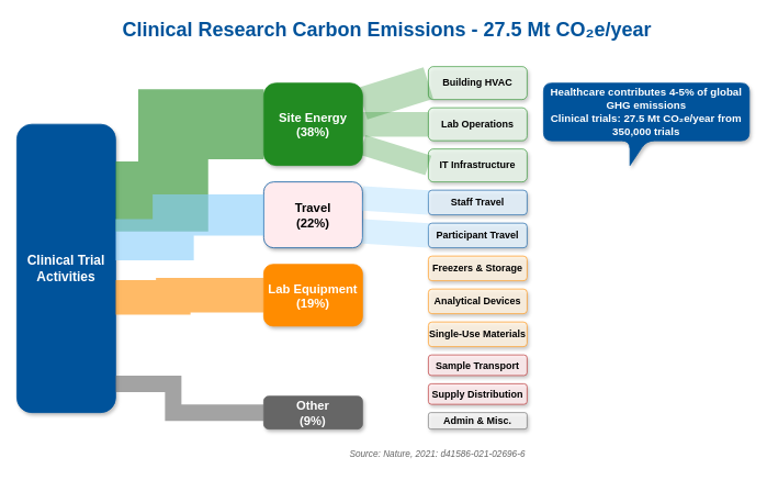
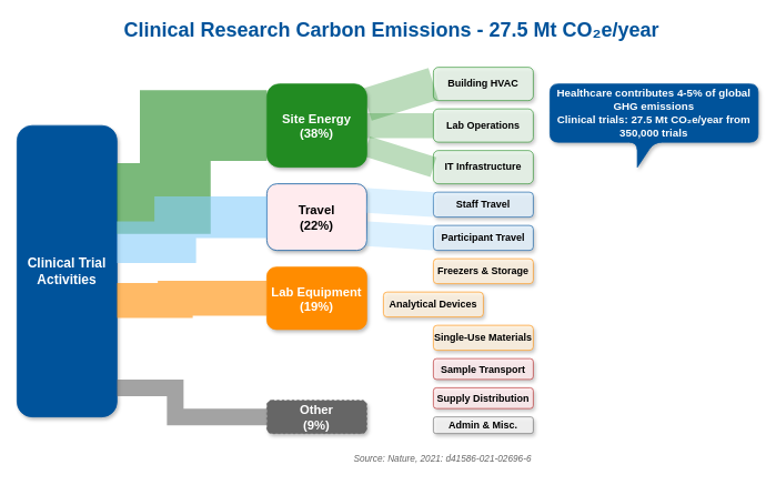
  <mxCell id="0" />
  <mxCell id="1" parent="0" />
  <mxCell id="2" value="&lt;font style=&quot;font-size: 24px;&quot; face=&quot;Arial&quot;&gt;&lt;b&gt;Clinical Research Carbon Emissions - 27.5 Mt CO₂e/year&lt;/b&gt;&lt;/font&gt;" style="text;html=1;strokeColor=none;fillColor=none;align=center;verticalAlign=middle;whiteSpace=wrap;rounded=0;fontColor=#00539B;shadow=0;" parent="1" vertex="1"><mxGeometry x="140" y="20" width="660" height="30" as="geometry" /></mxCell>
  <mxCell id="3" value="&lt;font style=&quot;font-size: 16px;&quot; face=&quot;Arial&quot;&gt;&lt;b&gt;Clinical Trial&lt;br&gt;Activities&lt;/b&gt;&lt;/font&gt;" style="rounded=1;whiteSpace=wrap;html=1;fillColor=#00539B;strokeColor=#00539B;fontColor=#FFFFFF;shadow=1;glass=0;" parent="1" vertex="1"><mxGeometry x="20" y="150" width="120" height="350" as="geometry" /></mxCell>
  <mxCell id="4" value="&lt;font style=&quot;font-size: 15px;&quot; face=&quot;Arial&quot;&gt;&lt;b&gt;Site Energy&lt;br&gt;(38%)&lt;/b&gt;&lt;/font&gt;" style="rounded=1;whiteSpace=wrap;html=1;fillColor=#228B22;strokeColor=#228B22;fontColor=#FFFFFF;shadow=1;" parent="1" vertex="1"><mxGeometry x="320" y="100" width="120" height="100" as="geometry" /></mxCell>
  <mxCell id="5" value="&lt;font style=&quot;font-size: 15px;&quot; face=&quot;Arial&quot;&gt;&lt;b&gt;Travel&lt;br&gt;(22%)&lt;/b&gt;&lt;/font&gt;" style="rounded=1;whiteSpace=wrap;html=1;fillColor=#ffebee;strokeColor=#00539B;fontColor=#000000;shadow=1;" parent="1" vertex="1"><mxGeometry x="320" y="220" width="120" height="80" as="geometry" /></mxCell>
  <mxCell id="6" value="&lt;font style=&quot;font-size: 15px;&quot; face=&quot;Arial&quot;&gt;&lt;b&gt;Lab Equipment&lt;br&gt;(19%)&lt;/b&gt;&lt;/font&gt;" style="rounded=1;whiteSpace=wrap;html=1;fillColor=#FF8C00;strokeColor=#FF8C00;fontColor=#FFFFFF;shadow=1;" parent="1" vertex="1"><mxGeometry x="320" y="320" width="120" height="75" as="geometry" /></mxCell>
- <mxCell id="7" value="&lt;font style=&quot;font-size: 15px;&quot; face=&quot;Arial&quot;&gt;&lt;b&gt;Other&lt;br&gt;(9%)&lt;/b&gt;&lt;/font&gt;" style="rounded=1;whiteSpace=wrap;html=1;fillColor=#666666;strokeColor=#666666;fontColor=#FFFFFF;shadow=1;" parent="1" vertex="1"><mxGeometry x="320" y="480" width="120" height="40" as="geometry" /></mxCell>
+ <mxCell id="7" value="&lt;font style=&quot;font-size: 15px;&quot; face=&quot;Arial&quot;&gt;&lt;b&gt;Other&lt;br&gt;(9%)&lt;/b&gt;&lt;/font&gt;" style="rounded=1;whiteSpace=wrap;html=1;fillColor=#666666;strokeColor=#666666;fontColor=#FFFFFF;shadow=1;dashed=1;" parent="1" vertex="1"><mxGeometry x="320" y="480" width="120" height="40" as="geometry" /></mxCell>
  <mxCell id="8" value="" style="endArrow=none;html=1;rounded=0;strokeWidth=85;strokeColor=#228B22;endFill=0;opacity=60;edgeStyle=orthogonalEdgeStyle;entryX=0;entryY=0.5;entryDx=0;entryDy=0;exitX=1;exitY=0.25;exitDx=0;exitDy=0;" parent="1" source="3" target="4" edge="1"><mxGeometry width="50" height="50" relative="1" as="geometry"><mxPoint x="440" y="370" as="sourcePoint" /><mxPoint x="490" y="320" as="targetPoint" /><Array as="points"><mxPoint x="210" y="238" /><mxPoint x="210" y="150" /></Array></mxGeometry></mxCell>
  <mxCell id="9" value="" style="endArrow=none;html=1;rounded=0;strokeWidth=50;strokeColor=#87CEFA;endFill=0;opacity=60;edgeStyle=orthogonalEdgeStyle;entryX=0;entryY=0.5;entryDx=0;entryDy=0;exitX=1;exitY=0.4;exitDx=0;exitDy=0;" parent="1" source="3" target="5" edge="1"><mxGeometry width="50" height="50" relative="1" as="geometry"><mxPoint x="440" y="370" as="sourcePoint" /><mxPoint x="490" y="320" as="targetPoint" /><Array as="points"><mxPoint x="210" y="290" /><mxPoint x="210" y="260" /></Array></mxGeometry></mxCell>
  <mxCell id="10" value="" style="endArrow=none;html=1;rounded=0;strokeWidth=42;strokeColor=#FF8C00;endFill=0;opacity=60;edgeStyle=orthogonalEdgeStyle;entryX=0;entryY=0.5;entryDx=0;entryDy=0;exitX=1;exitY=0.6;exitDx=0;exitDy=0;" parent="1" source="3" target="6" edge="1"><mxGeometry width="50" height="50" relative="1" as="geometry"><mxPoint x="150" y="350" as="sourcePoint" /><mxPoint x="490" y="320" as="targetPoint" /><Array as="points"><mxPoint x="210" y="360" /><mxPoint x="210" y="358" /></Array></mxGeometry></mxCell>
  <mxCell id="11" value="" style="endArrow=none;html=1;rounded=0;strokeWidth=20;strokeColor=#666666;endFill=0;opacity=60;edgeStyle=orthogonalEdgeStyle;entryX=0;entryY=0.5;entryDx=0;entryDy=0;exitX=1;exitY=0.9;exitDx=0;exitDy=0;" parent="1" source="3" target="7" edge="1"><mxGeometry width="50" height="50" relative="1" as="geometry"><mxPoint x="440" y="370" as="sourcePoint" /><mxPoint x="490" y="320" as="targetPoint" /><Array as="points"><mxPoint x="210" y="465" /><mxPoint x="210" y="500" /></Array></mxGeometry></mxCell>
  <mxCell id="12" value="&lt;font style=&quot;font-size: 12px;&quot; face=&quot;Arial&quot;&gt;&lt;b&gt;Building HVAC&lt;/b&gt;&lt;/font&gt;" style="rounded=1;whiteSpace=wrap;html=1;fillColor=#E8F5E9;strokeColor=#228B22;fontColor=#000000;opacity=80;shadow=1;" parent="1" vertex="1"><mxGeometry x="520" y="80" width="120" height="40" as="geometry" /></mxCell>
  <mxCell id="13" value="&lt;font style=&quot;font-size: 12px;&quot; face=&quot;Arial&quot;&gt;&lt;b&gt;Lab Operations&lt;/b&gt;&lt;/font&gt;" style="rounded=1;whiteSpace=wrap;html=1;fillColor=#E8F5E9;strokeColor=#228B22;fontColor=#000000;opacity=80;shadow=1;" parent="1" vertex="1"><mxGeometry x="520" y="130" width="120" height="40" as="geometry" /></mxCell>
  <mxCell id="14" value="&lt;font style=&quot;font-size: 12px;&quot; face=&quot;Arial&quot;&gt;&lt;b&gt;IT Infrastructure&lt;/b&gt;&lt;/font&gt;" style="rounded=1;whiteSpace=wrap;html=1;fillColor=#E8F5E9;strokeColor=#228B22;fontColor=#000000;opacity=80;shadow=1;" parent="1" vertex="1"><mxGeometry x="520" y="180" width="120" height="40" as="geometry" /></mxCell>
  <mxCell id="15" value="&lt;font style=&quot;font-size: 12px;&quot; face=&quot;Arial&quot;&gt;&lt;b&gt;Staff Travel&lt;/b&gt;&lt;/font&gt;" style="rounded=1;whiteSpace=wrap;html=1;fillColor=#E3F2FD;strokeColor=#00539B;fontColor=#000000;opacity=80;shadow=1;" parent="1" vertex="1"><mxGeometry x="520" y="230" width="120" height="30" as="geometry" /></mxCell>
  <mxCell id="16" value="&lt;font style=&quot;font-size: 12px;&quot; face=&quot;Arial&quot;&gt;&lt;b&gt;Participant Travel&lt;/b&gt;&lt;/font&gt;" style="rounded=1;whiteSpace=wrap;html=1;fillColor=#E3F2FD;strokeColor=#00539B;fontColor=#000000;opacity=80;shadow=1;" parent="1" vertex="1"><mxGeometry x="520" y="270" width="120" height="30" as="geometry" /></mxCell>
  <mxCell id="17" value="&lt;font style=&quot;font-size: 12px;&quot; face=&quot;Arial&quot;&gt;&lt;b&gt;Freezers &amp; Storage&lt;/b&gt;&lt;/font&gt;" style="rounded=1;whiteSpace=wrap;html=1;fillColor=#FFF3E0;strokeColor=#FF8C00;fontColor=#000000;opacity=80;shadow=1;" parent="1" vertex="1"><mxGeometry x="520" y="310" width="120" height="30" as="geometry" /></mxCell>
- <mxCell id="18" value="&lt;font style=&quot;font-size: 12px;&quot; face=&quot;Arial&quot;&gt;&lt;b&gt;Analytical Devices&lt;/b&gt;&lt;/font&gt;" style="rounded=1;whiteSpace=wrap;html=1;fillColor=#FFF3E0;strokeColor=#FF8C00;fontColor=#000000;opacity=80;shadow=1;" parent="1" vertex="1"><mxGeometry x="520" y="350" width="120" height="30" as="geometry" /></mxCell>
+ <mxCell id="18" value="&lt;font style=&quot;font-size: 12px;&quot; face=&quot;Arial&quot;&gt;&lt;b&gt;Analytical Devices&lt;/b&gt;&lt;/font&gt;" style="rounded=1;whiteSpace=wrap;html=1;fillColor=#FFF3E0;strokeColor=#FF8C00;fontColor=#000000;opacity=80;shadow=1;" parent="1" vertex="1"><mxGeometry x="460" y="350" width="120" height="30" as="geometry" /></mxCell>
  <mxCell id="19" value="&lt;font style=&quot;font-size: 12px;&quot; face=&quot;Arial&quot;&gt;&lt;b&gt;Single-Use Materials&lt;/b&gt;&lt;/font&gt;" style="rounded=1;whiteSpace=wrap;html=1;fillColor=#FFF3E0;strokeColor=#FF8C00;fontColor=#000000;opacity=80;shadow=1;" parent="1" vertex="1"><mxGeometry x="520" y="390" width="120" height="30" as="geometry" /></mxCell>
  <mxCell id="20" value="&lt;font style=&quot;font-size: 12px;&quot; face=&quot;Arial&quot;&gt;&lt;b&gt;Sample Transport&lt;/b&gt;&lt;/font&gt;" style="rounded=1;whiteSpace=wrap;html=1;fillColor=#FFEBEE;strokeColor=#B22222;fontColor=#000000;opacity=80;shadow=1;" parent="1" vertex="1"><mxGeometry x="520" y="430" width="120" height="25" as="geometry" /></mxCell>
  <mxCell id="21" value="&lt;font style=&quot;font-size: 12px;&quot; face=&quot;Arial&quot;&gt;&lt;b&gt;Supply Distribution&lt;/b&gt;&lt;/font&gt;" style="rounded=1;whiteSpace=wrap;html=1;fillColor=#FFEBEE;strokeColor=#B22222;fontColor=#000000;opacity=80;shadow=1;" parent="1" vertex="1"><mxGeometry x="520" y="465" width="120" height="25" as="geometry" /></mxCell>
  <mxCell id="22" value="&lt;font style=&quot;font-size: 12px;&quot; face=&quot;Arial&quot;&gt;&lt;b&gt;Admin &amp; Misc.&lt;/b&gt;&lt;/font&gt;" style="rounded=1;whiteSpace=wrap;html=1;fillColor=#F5F5F5;strokeColor=#666666;fontColor=#000000;opacity=80;shadow=1;" parent="1" vertex="1"><mxGeometry x="520" y="500" width="120" height="20" as="geometry" /></mxCell>
  <mxCell id="23" value="" style="endArrow=none;html=1;rounded=0;strokeWidth=40;strokeColor=#228B22;endFill=0;opacity=30;entryX=0;entryY=0.5;entryDx=0;entryDy=0;exitX=1;exitY=0.25;exitDx=0;exitDy=0;" parent="1" source="4" target="12" edge="1"><mxGeometry width="50" height="50" relative="1" as="geometry"><mxPoint x="440" y="370" as="sourcePoint" /><mxPoint x="490" y="320" as="targetPoint" /></mxGeometry></mxCell>
  <mxCell id="24" value="" style="endArrow=none;html=1;rounded=0;strokeWidth=30;strokeColor=#228B22;endFill=0;opacity=30;entryX=0;entryY=0.5;entryDx=0;entryDy=0;exitX=1;exitY=0.5;exitDx=0;exitDy=0;" parent="1" source="4" target="13" edge="1"><mxGeometry width="50" height="50" relative="1" as="geometry"><mxPoint x="440" y="370" as="sourcePoint" /><mxPoint x="490" y="320" as="targetPoint" /></mxGeometry></mxCell>
  <mxCell id="25" value="" style="endArrow=none;html=1;rounded=0;strokeWidth=25;strokeColor=#228B22;endFill=0;opacity=30;entryX=0;entryY=0.5;entryDx=0;entryDy=0;exitX=1;exitY=0.75;exitDx=0;exitDy=0;" parent="1" source="4" target="14" edge="1"><mxGeometry width="50" height="50" relative="1" as="geometry"><mxPoint x="440" y="370" as="sourcePoint" /><mxPoint x="490" y="320" as="targetPoint" /></mxGeometry></mxCell>
  <mxCell id="26" value="" style="endArrow=none;html=1;rounded=0;strokeWidth=30;strokeColor=#87CEFA;endFill=0;opacity=30;entryX=0;entryY=0.5;entryDx=0;entryDy=0;exitX=1;exitY=0.25;exitDx=0;exitDy=0;" parent="1" source="5" target="15" edge="1"><mxGeometry width="50" height="50" relative="1" as="geometry"><mxPoint x="440" y="370" as="sourcePoint" /><mxPoint x="490" y="320" as="targetPoint" /></mxGeometry></mxCell>
  <mxCell id="27" value="" style="endArrow=none;html=1;rounded=0;strokeWidth=30;strokeColor=#87CEFA;endFill=0;opacity=30;entryX=0;entryY=0.5;entryDx=0;entryDy=0;exitX=1;exitY=0.75;exitDx=0;exitDy=0;" parent="1" source="5" target="16" edge="1"><mxGeometry width="50" height="50" relative="1" as="geometry"><mxPoint x="440" y="370" as="sourcePoint" /><mxPoint x="490" y="320" as="targetPoint" /></mxGeometry></mxCell>
  <mxCell id="28" value="Source: Nature, 2021: d41586-021-02696-6" style="text;html=1;strokeColor=none;fillColor=none;align=right;verticalAlign=middle;whiteSpace=wrap;rounded=0;fontColor=#666666;fontSize=11;fontStyle=2;fontFamily=Arial;" parent="1" vertex="1"><mxGeometry x="390" y="540" width="250" height="20" as="geometry" /></mxCell>
  <mxCell id="29" value="Healthcare contributes 4-5% of global GHG emissions&#10;Clinical trials: 27.5 Mt CO₂e/year from 350,000 trials" style="shape=callout;whiteSpace=wrap;html=1;perimeter=calloutPerimeter;position2=0.42;fillColor=#00539B;fontColor=#FFFFFF;strokeColor=#00539B;base=20;size=30;position=0.42;fontFamily=Arial;fontStyle=1;fontSize=13;rounded=1;shadow=1;" parent="1" vertex="1"><mxGeometry x="660" y="100" width="250" height="100" as="geometry" /></mxCell>
